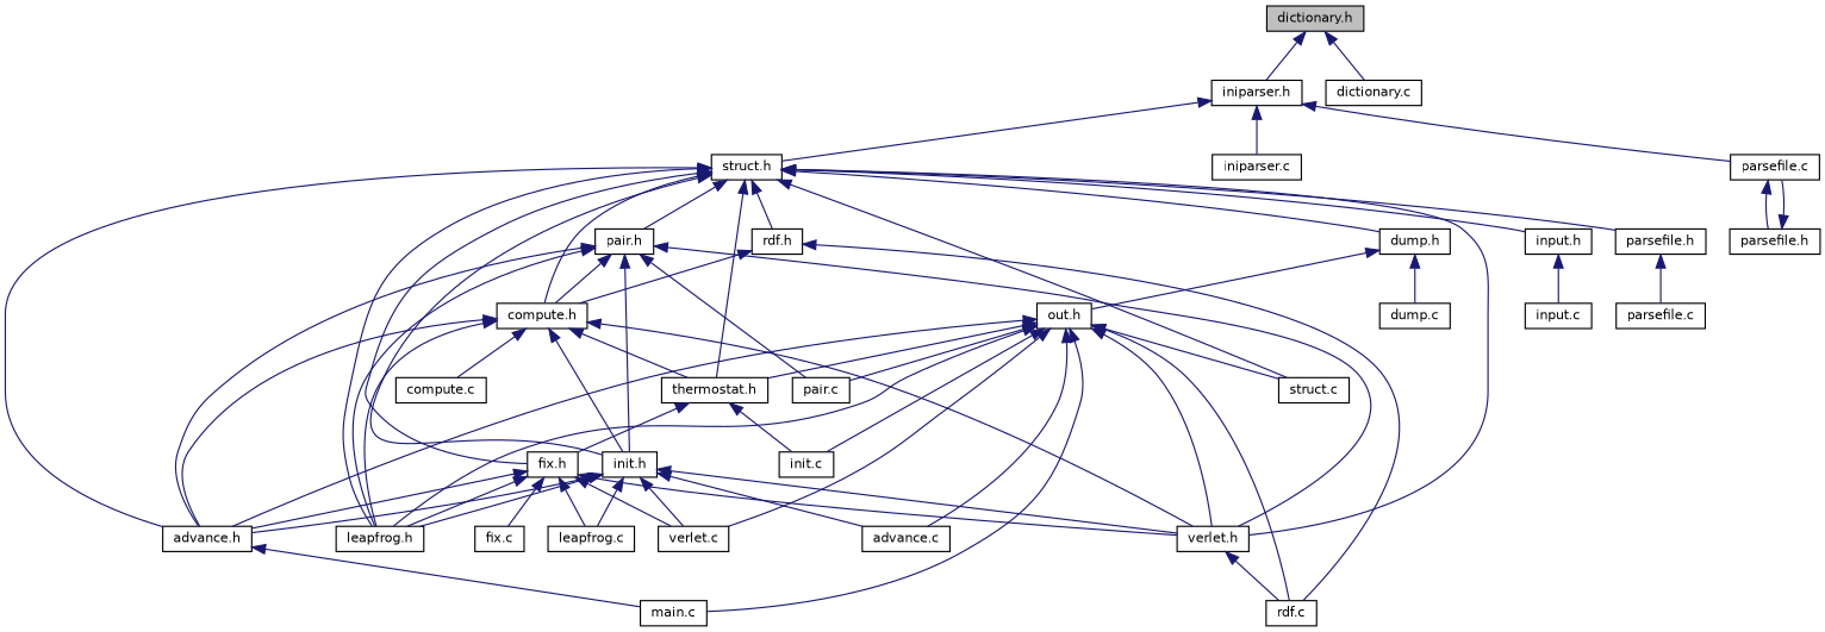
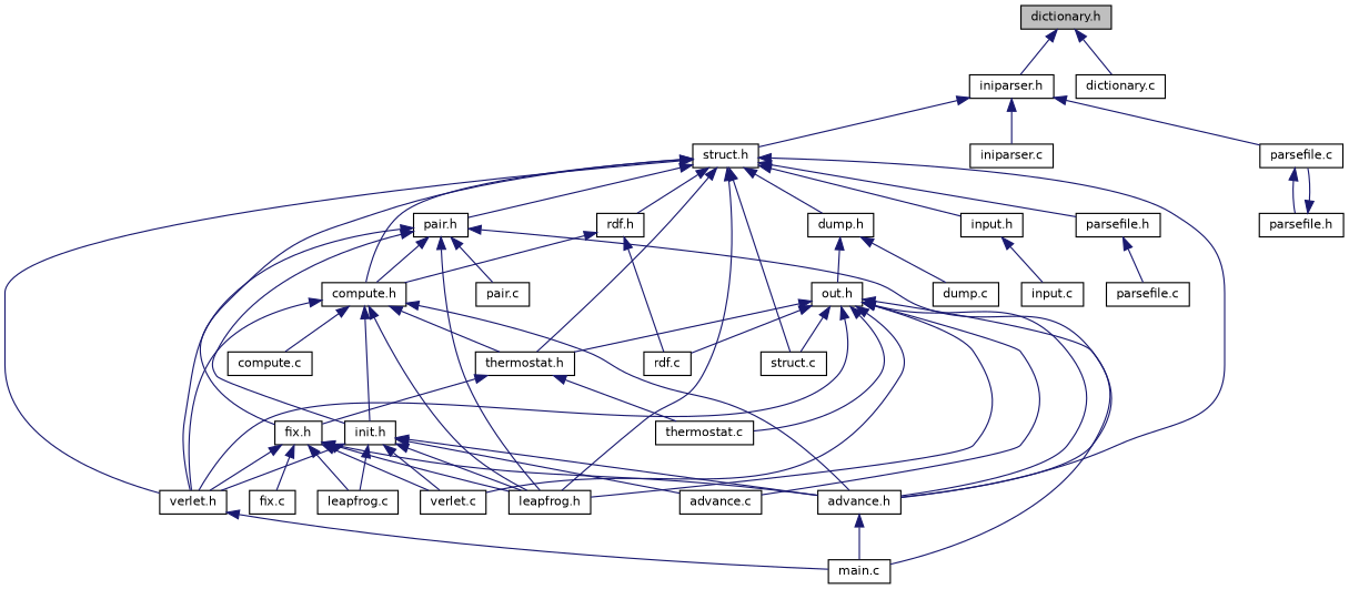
  digraph {
    node [color=black fillcolor=white fontname=Helvetica fontsize=10 shape=record style=filled]
    edge [color=midnightblue dir=back fontname=Helvetica fontsize=10 labelfontname=Helvetica labelfontsize=10 style=solid]
    n1 [fillcolor=grey75 fontcolor=black height=0.2 label="dictionary.h" width=0.4]
    n2 [height=0.2 label="iniparser.h" width=0.4]
    n3 [height=0.2 label="dictionary.c" width=0.4]
    n4 [height=0.2 label="struct.h" width=0.4]
    n5 [height=0.2 label="iniparser.c" width=0.4]
    n6 [height=0.2 label="parsefile.c" width=0.4]
    n7 [height=0.2 label="dump.h" width=0.4]
    n8 [height=0.2 label="advance.h" width=0.4]
    n9 [height=0.2 label="leapfrog.h" width=0.4]
    n10 [height=0.2 label="struct.c" width=0.4]
    n11 [height=0.2 label="verlet.h" width=0.4]
    n12 [height=0.2 label="fix.h" width=0.4]
    n13 [height=0.2 label="thermostat.h" width=0.4]
    n14 [height=0.2 label="compute.h" width=0.4]
    n15 [height=0.2 label="init.h" width=0.4]
    n16 [height=0.2 label="pair.h" width=0.4]
    n17 [height=0.2 label="rdf.h" width=0.4]
    n18 [height=0.2 label="input.h" width=0.4]
    n19 [height=0.2 label="parsefile.h" width=0.4]
    n20 [height=0.2 label="parsefile.h" width=0.4]
    n21 [height=0.2 label="out.h" width=0.4]
    n22 [height=0.2 label="dump.c" width=0.4]
    n23 [height=0.2 label="main.c" width=0.4]
    n24 [height=0.2 label="leapfrog.c" width=0.4]
    n25 [height=0.2 label="verlet.c" width=0.4]
    n26 [height=0.2 label="fix.c" width=0.4]
-   n27 [height=0.2 label="init.c" width=0.4]
+   n27 [height=0.2 label="thermostat.c" width=0.4]
    n28 [height=0.2 label="compute.c" width=0.4]
    n29 [height=0.2 label="advance.c" width=0.4]
    n30 [height=0.2 label="pair.c" width=0.4]
    n31 [height=0.2 label="rdf.c" width=0.4]
    n32 [height=0.2 label="input.c" width=0.4]
    n33 [height=0.2 label="parsefile.c" width=0.4]
    n1 -> n2
    n1 -> n3
    n2 -> n4
    n2 -> n5
    n2 -> n6
    n4 -> n7
    n4 -> n8
    n4 -> n9
    n4 -> n10
    n4 -> n11
    n4 -> n12
    n4 -> n13
    n4 -> n14
-   n4 -> n15
    n4 -> n16
    n4 -> n17
    n4 -> n18
    n4 -> n19
    n6 -> n20
    n7 -> n21
    n7 -> n22
    n8 -> n23
-   n11 -> n31
+   n11 -> n23
    n12 -> n8
    n12 -> n9
    n12 -> n11
    n12 -> n24
    n12 -> n25
    n12 -> n26
    n13 -> n12
    n13 -> n27
    n14 -> n8
    n14 -> n9
    n14 -> n11
    n14 -> n13
    n14 -> n15
    n14 -> n28
    n15 -> n8
    n15 -> n9
    n15 -> n11
    n15 -> n24
    n15 -> n25
    n15 -> n29
    n16 -> n8
    n16 -> n9
    n16 -> n11
    n16 -> n14
    n16 -> n15
    n16 -> n30
    n17 -> n14
    n17 -> n31
    n18 -> n32
    n19 -> n33
    n20 -> n6
    n21 -> n8
    n21 -> n9
    n21 -> n10
    n21 -> n11
    n21 -> n13
    n21 -> n23
    n21 -> n25
    n21 -> n27
    n21 -> n29
-   n21 -> n30
    n21 -> n31
  }
